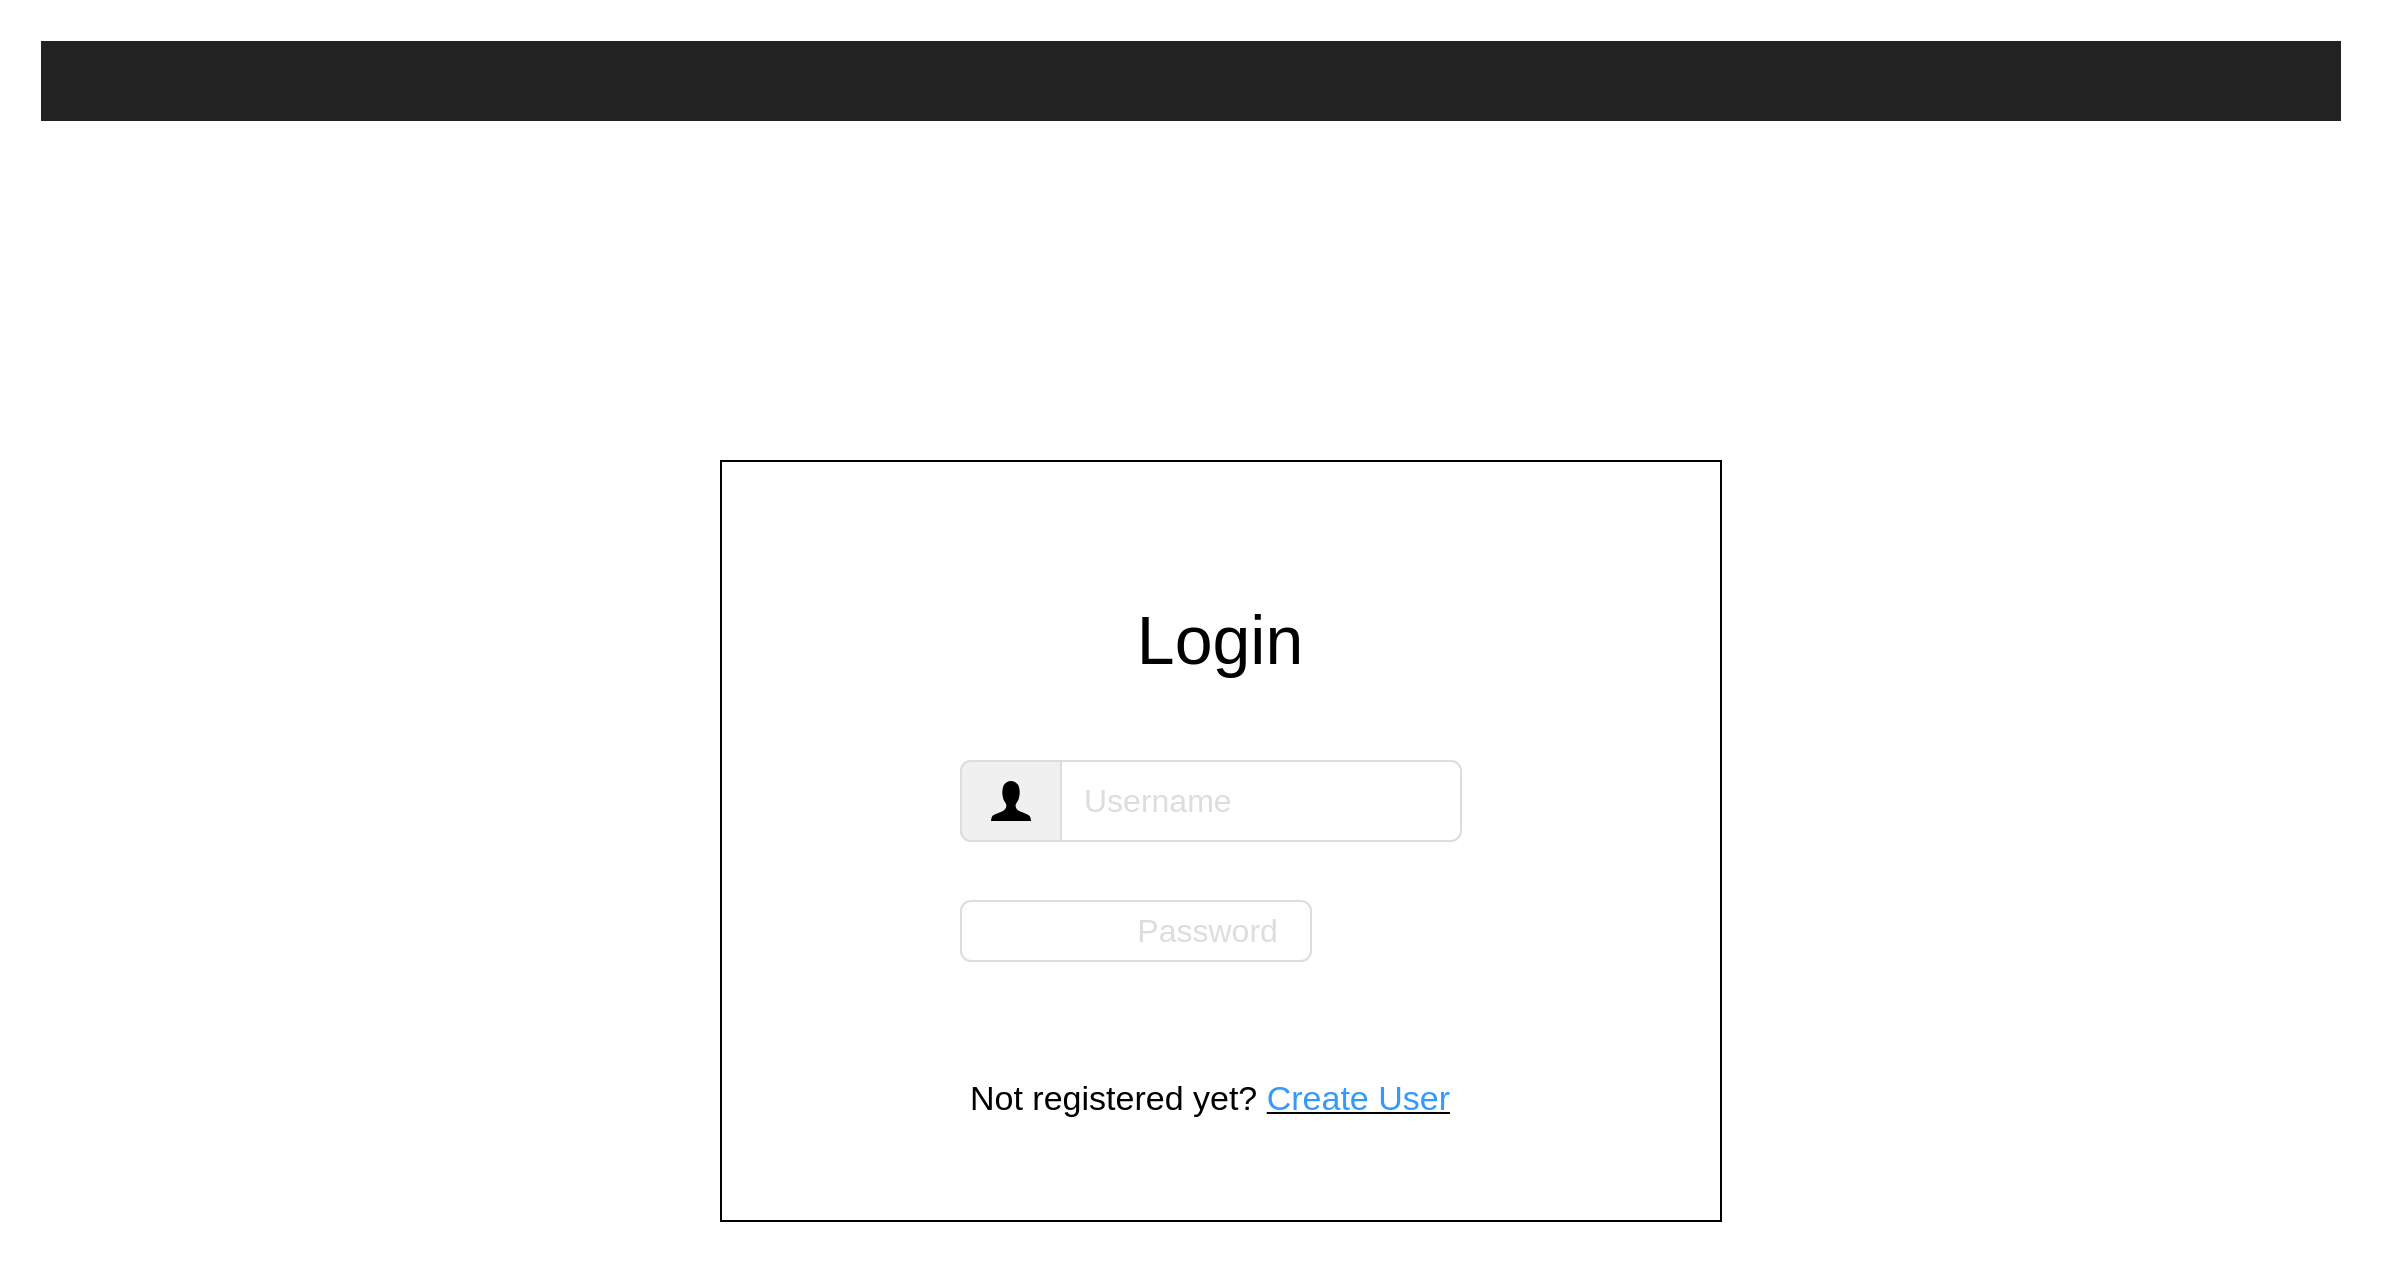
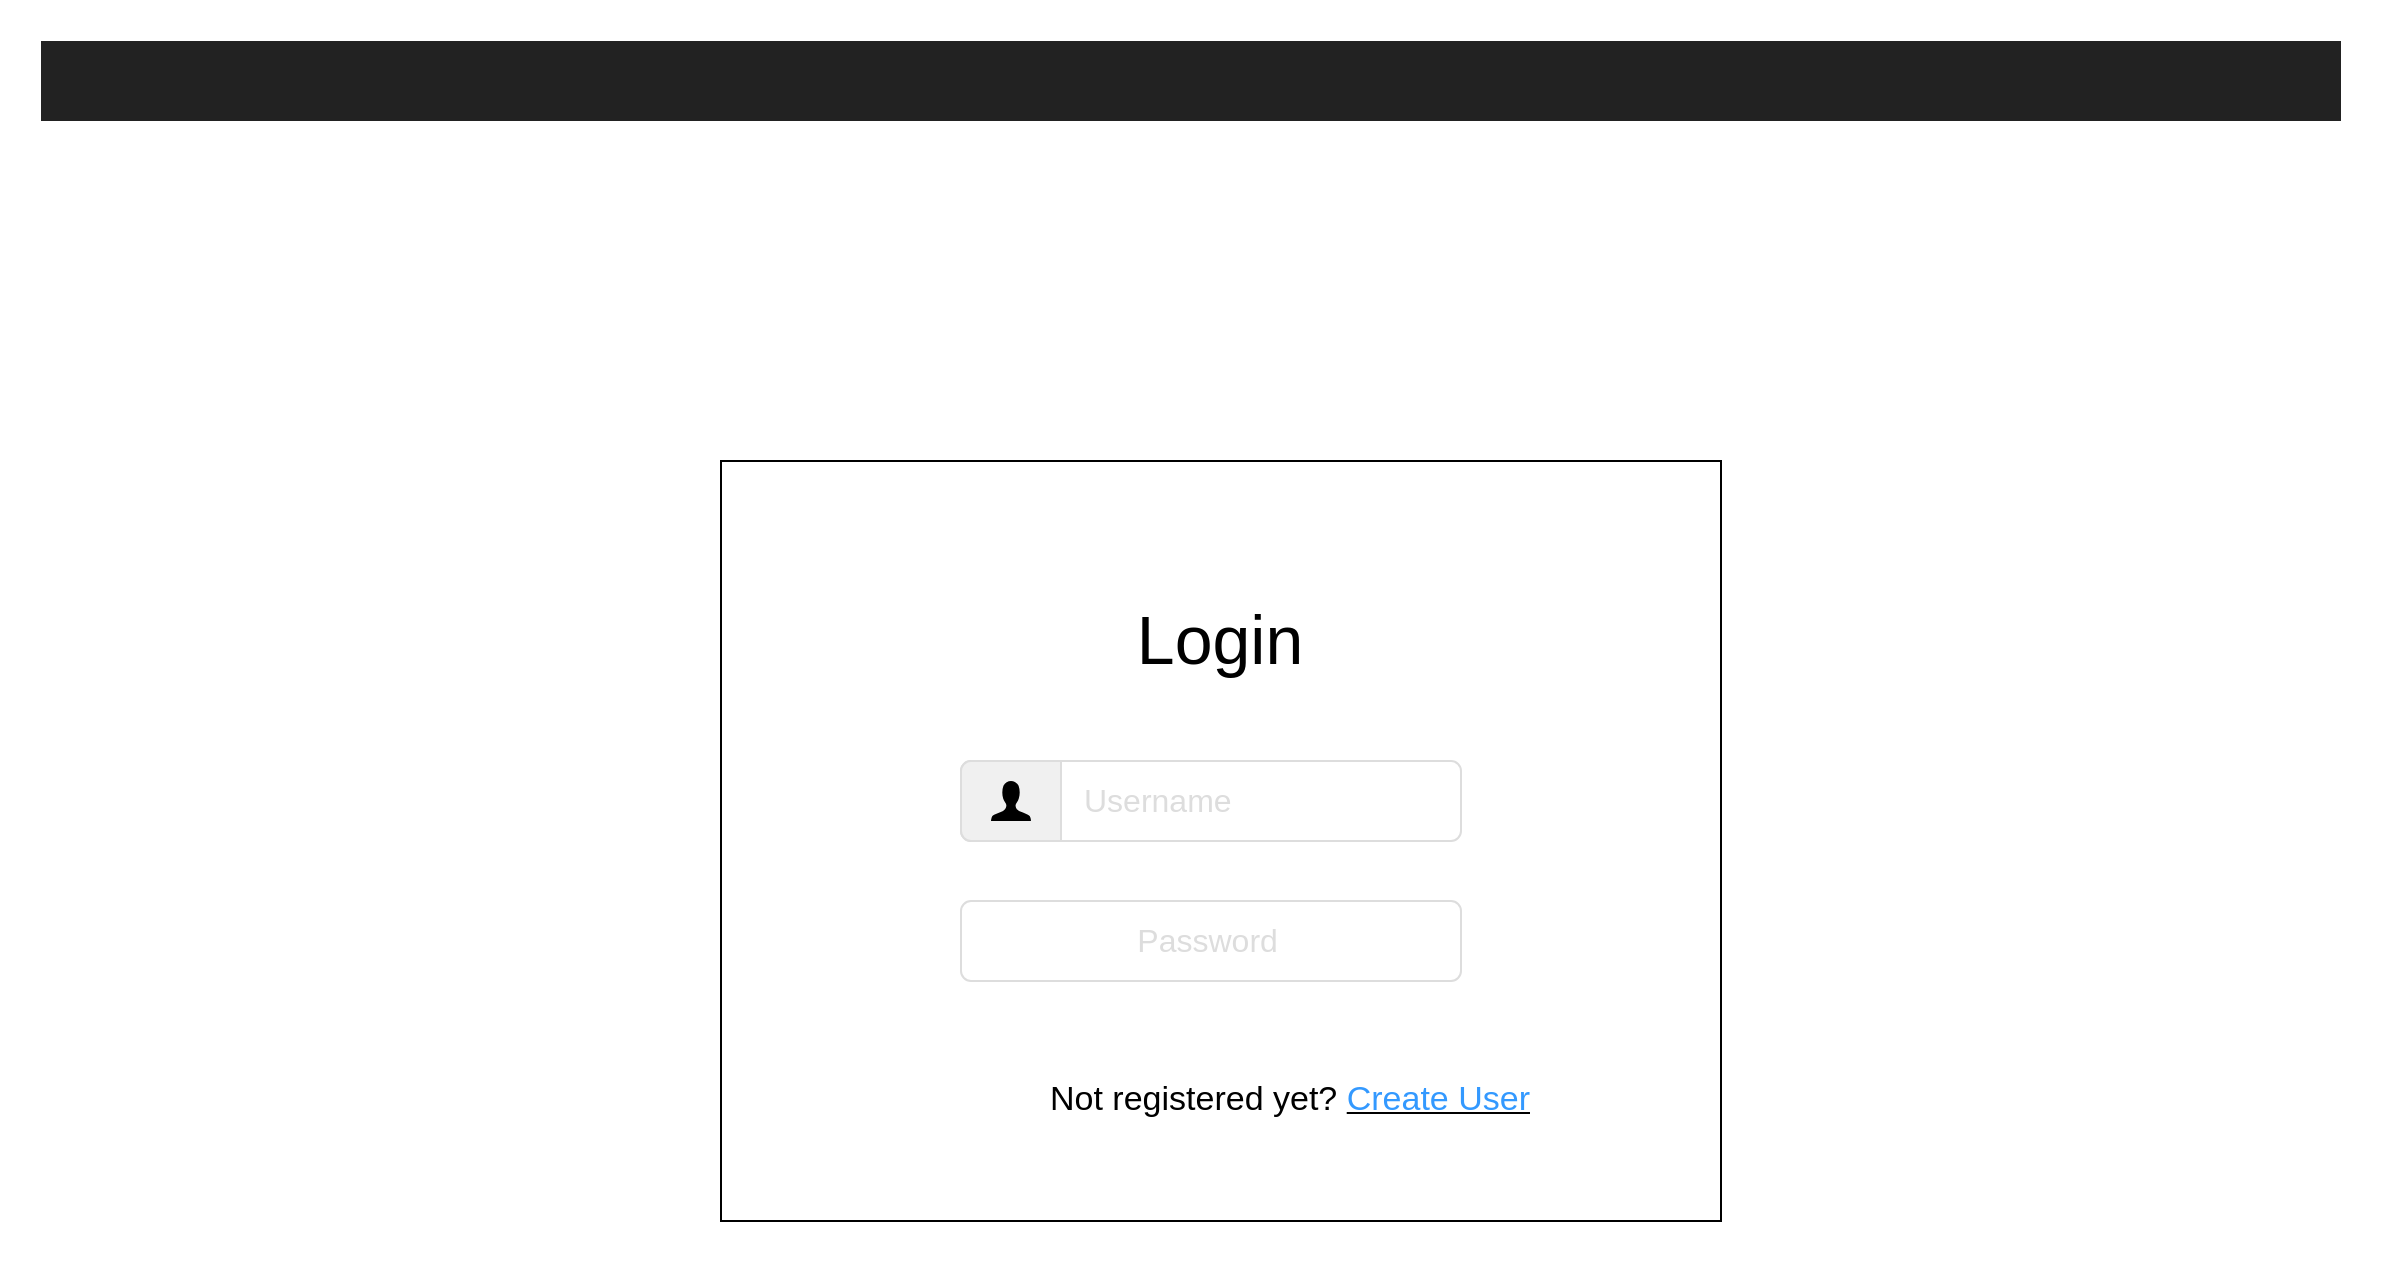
  <mxCell id="0" style=";html=1;" />
  <mxCell id="1" style=";html=1;" parent="0" />
  <mxCell id="2" value="" style="rounded=0;whiteSpace=wrap;html=1;fontSize=34;" vertex="1" parent="1"><mxGeometry x="360" y="230" width="500" height="380" as="geometry" /></mxCell>
  <mxCell id="3" value="" style="html=1;shadow=0;dashed=0;shape=mxgraph.bootstrap.rect;fillColor=#222222;strokeColor=none;whiteSpace=wrap;rounded=0;fontSize=12;fontColor=#000000;align=center;" vertex="1" parent="1"><mxGeometry x="20" y="20" width="1150" height="40" as="geometry" /></mxCell>
  <mxCell id="4" value="Username" style="html=1;shadow=0;dashed=0;shape=mxgraph.bootstrap.rrect;rSize=5;strokeColor=#dddddd;fillColor=#ffffff;spacingLeft=60;fontSize=16;align=left;fontColor=#dddddd;whiteSpace=wrap;" vertex="1" parent="1"><mxGeometry x="480" y="380" width="250" height="40" as="geometry" /></mxCell>
  <mxCell id="5" value="" style="html=1;shadow=0;dashed=0;shape=mxgraph.bootstrap.leftButton;rSize=5;strokeColor=#dddddd;fillColor=#f0f0f0;whiteSpace=wrap;resizeHeight=1;" vertex="1" parent="4"><mxGeometry width="50" height="40" relative="1" as="geometry" /></mxCell>
  <mxCell id="6" value="" style="html=1;shadow=0;dashed=0;shape=mxgraph.bootstrap.user;rSize=5;strokeColor=none;fillColor=#000000;" vertex="1" parent="5"><mxGeometry x="0.5" y="0.5" width="20" height="20" relative="1" as="geometry"><mxPoint x="-10" y="-10" as="offset" /></mxGeometry></mxCell>
- <mxCell id="7" value="&amp;nbsp; &amp;nbsp; &amp;nbsp; Password" style="html=1;shadow=0;dashed=0;shape=mxgraph.bootstrap.rrect;rSize=5;strokeColor=#dddddd;fillColor=#ffffff;spacingLeft=60;fontSize=16;align=left;fontColor=#dddddd;whiteSpace=wrap;" vertex="1" parent="1"><mxGeometry x="480" y="450" width="175" height="30" as="geometry" /></mxCell>
+ <mxCell id="7" value="&amp;nbsp; &amp;nbsp; &amp;nbsp; Password" style="html=1;shadow=0;dashed=0;shape=mxgraph.bootstrap.rrect;rSize=5;strokeColor=#dddddd;fillColor=#ffffff;spacingLeft=60;fontSize=16;align=left;fontColor=#dddddd;whiteSpace=wrap;" vertex="1" parent="1"><mxGeometry x="480" y="450" width="250" height="40" as="geometry" /></mxCell>
  <mxCell id="8" value="Login" style="text;html=1;strokeColor=none;fillColor=none;align=center;verticalAlign=middle;whiteSpace=wrap;rounded=0;fontSize=34;" vertex="1" parent="1"><mxGeometry x="590" y="310" width="40" height="20" as="geometry" /></mxCell>
- <mxCell id="9" value="Not registered yet? &lt;u&gt;&lt;font color=&quot;#3399ff&quot;&gt;Create User&lt;/font&gt;&lt;/u&gt;" style="text;html=1;strokeColor=none;fillColor=none;align=center;verticalAlign=middle;whiteSpace=wrap;rounded=0;fontSize=17;" vertex="1" parent="1"><mxGeometry x="430" y="540" width="350" height="20" as="geometry" /></mxCell>
+ <mxCell id="9" value="Not registered yet? &lt;u&gt;&lt;font color=&quot;#3399ff&quot;&gt;Create User&lt;/font&gt;&lt;/u&gt;" style="text;html=1;strokeColor=none;fillColor=none;align=center;verticalAlign=middle;whiteSpace=wrap;rounded=0;fontSize=17;" vertex="1" parent="1"><mxGeometry x="470" y="540" width="350" height="20" as="geometry" /></mxCell>
